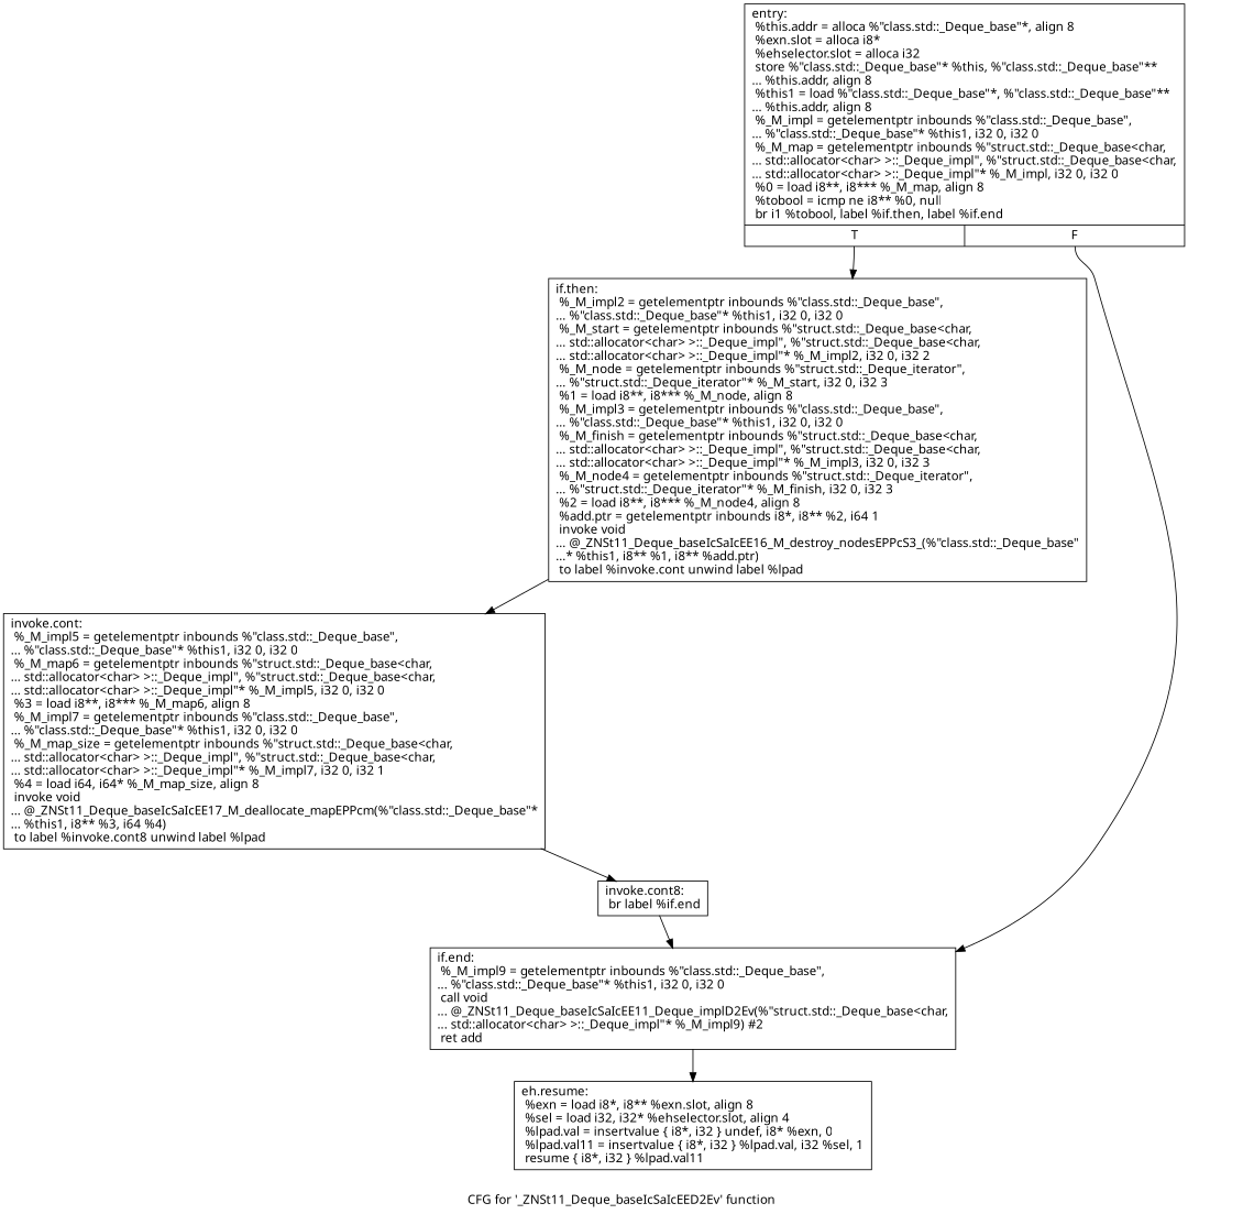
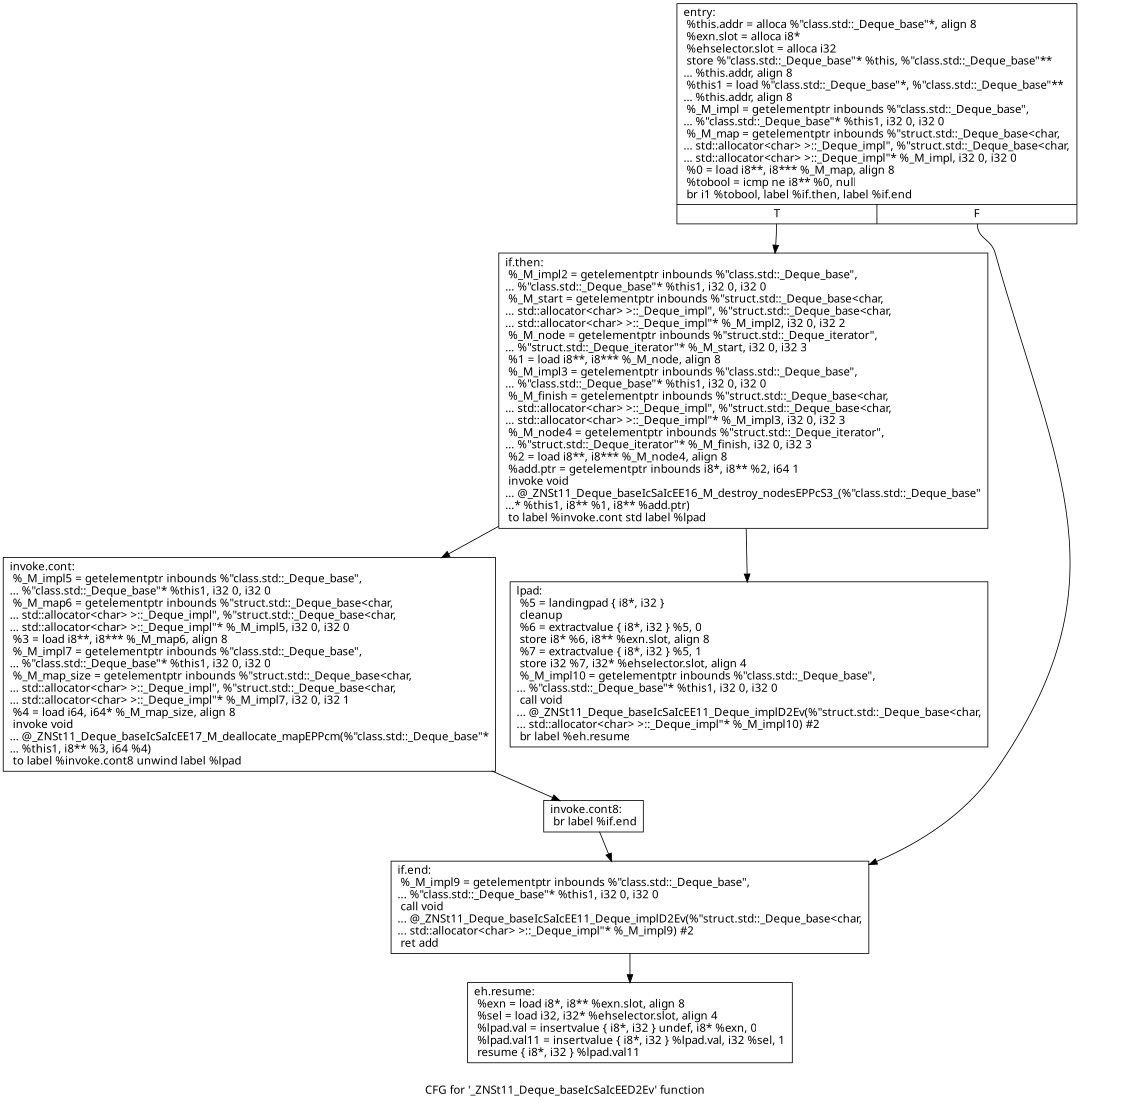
  digraph {
    fontname="Noto Sans"
    label="CFG for '_ZNSt11_Deque_baseIcSaIcEED2Ev' function"
    node [fontname="Noto Sans" shape=record]
    edge [fontname="Noto Sans"]
    n1 [label="{entry:\l  %this.addr = alloca %\"class.std::_Deque_base\"*, align 8\l  %exn.slot = alloca i8*\l  %ehselector.slot = alloca i32\l  store %\"class.std::_Deque_base\"* %this, %\"class.std::_Deque_base\"**\l... %this.addr, align 8\l  %this1 = load %\"class.std::_Deque_base\"*, %\"class.std::_Deque_base\"**\l... %this.addr, align 8\l  %_M_impl = getelementptr inbounds %\"class.std::_Deque_base\",\l... %\"class.std::_Deque_base\"* %this1, i32 0, i32 0\l  %_M_map = getelementptr inbounds %\"struct.std::_Deque_base\<char,\l... std::allocator\<char\> \>::_Deque_impl\", %\"struct.std::_Deque_base\<char,\l... std::allocator\<char\> \>::_Deque_impl\"* %_M_impl, i32 0, i32 0\l  %0 = load i8**, i8*** %_M_map, align 8\l  %tobool = icmp ne i8** %0, null\l  br i1 %tobool, label %if.then, label %if.end\l|{<s0>T|<s1>F}}"]
-   n2 [label="{if.then:                                          \l  %_M_impl2 = getelementptr inbounds %\"class.std::_Deque_base\",\l... %\"class.std::_Deque_base\"* %this1, i32 0, i32 0\l  %_M_start = getelementptr inbounds %\"struct.std::_Deque_base\<char,\l... std::allocator\<char\> \>::_Deque_impl\", %\"struct.std::_Deque_base\<char,\l... std::allocator\<char\> \>::_Deque_impl\"* %_M_impl2, i32 0, i32 2\l  %_M_node = getelementptr inbounds %\"struct.std::_Deque_iterator\",\l... %\"struct.std::_Deque_iterator\"* %_M_start, i32 0, i32 3\l  %1 = load i8**, i8*** %_M_node, align 8\l  %_M_impl3 = getelementptr inbounds %\"class.std::_Deque_base\",\l... %\"class.std::_Deque_base\"* %this1, i32 0, i32 0\l  %_M_finish = getelementptr inbounds %\"struct.std::_Deque_base\<char,\l... std::allocator\<char\> \>::_Deque_impl\", %\"struct.std::_Deque_base\<char,\l... std::allocator\<char\> \>::_Deque_impl\"* %_M_impl3, i32 0, i32 3\l  %_M_node4 = getelementptr inbounds %\"struct.std::_Deque_iterator\",\l... %\"struct.std::_Deque_iterator\"* %_M_finish, i32 0, i32 3\l  %2 = load i8**, i8*** %_M_node4, align 8\l  %add.ptr = getelementptr inbounds i8*, i8** %2, i64 1\l  invoke void\l... @_ZNSt11_Deque_baseIcSaIcEE16_M_destroy_nodesEPPcS3_(%\"class.std::_Deque_base\"\l...* %this1, i8** %1, i8** %add.ptr)\l          to label %invoke.cont unwind label %lpad\l}"]
+   n2 [label="{if.then:                                          \l  %_M_impl2 = getelementptr inbounds %\"class.std::_Deque_base\",\l... %\"class.std::_Deque_base\"* %this1, i32 0, i32 0\l  %_M_start = getelementptr inbounds %\"struct.std::_Deque_base\<char,\l... std::allocator\<char\> \>::_Deque_impl\", %\"struct.std::_Deque_base\<char,\l... std::allocator\<char\> \>::_Deque_impl\"* %_M_impl2, i32 0, i32 2\l  %_M_node = getelementptr inbounds %\"struct.std::_Deque_iterator\",\l... %\"struct.std::_Deque_iterator\"* %_M_start, i32 0, i32 3\l  %1 = load i8**, i8*** %_M_node, align 8\l  %_M_impl3 = getelementptr inbounds %\"class.std::_Deque_base\",\l... %\"class.std::_Deque_base\"* %this1, i32 0, i32 0\l  %_M_finish = getelementptr inbounds %\"struct.std::_Deque_base\<char,\l... std::allocator\<char\> \>::_Deque_impl\", %\"struct.std::_Deque_base\<char,\l... std::allocator\<char\> \>::_Deque_impl\"* %_M_impl3, i32 0, i32 3\l  %_M_node4 = getelementptr inbounds %\"struct.std::_Deque_iterator\",\l... %\"struct.std::_Deque_iterator\"* %_M_finish, i32 0, i32 3\l  %2 = load i8**, i8*** %_M_node4, align 8\l  %add.ptr = getelementptr inbounds i8*, i8** %2, i64 1\l  invoke void\l... @_ZNSt11_Deque_baseIcSaIcEE16_M_destroy_nodesEPPcS3_(%\"class.std::_Deque_base\"\l...* %this1, i8** %1, i8** %add.ptr)\l          to label %invoke.cont std label %lpad\l}"]
    n3 [label="{if.end:                                           \l  %_M_impl9 = getelementptr inbounds %\"class.std::_Deque_base\",\l... %\"class.std::_Deque_base\"* %this1, i32 0, i32 0\l  call void\l... @_ZNSt11_Deque_baseIcSaIcEE11_Deque_implD2Ev(%\"struct.std::_Deque_base\<char,\l... std::allocator\<char\> \>::_Deque_impl\"* %_M_impl9) #2\l  ret add\l}"]
    n4 [label="{invoke.cont:                                      \l  %_M_impl5 = getelementptr inbounds %\"class.std::_Deque_base\",\l... %\"class.std::_Deque_base\"* %this1, i32 0, i32 0\l  %_M_map6 = getelementptr inbounds %\"struct.std::_Deque_base\<char,\l... std::allocator\<char\> \>::_Deque_impl\", %\"struct.std::_Deque_base\<char,\l... std::allocator\<char\> \>::_Deque_impl\"* %_M_impl5, i32 0, i32 0\l  %3 = load i8**, i8*** %_M_map6, align 8\l  %_M_impl7 = getelementptr inbounds %\"class.std::_Deque_base\",\l... %\"class.std::_Deque_base\"* %this1, i32 0, i32 0\l  %_M_map_size = getelementptr inbounds %\"struct.std::_Deque_base\<char,\l... std::allocator\<char\> \>::_Deque_impl\", %\"struct.std::_Deque_base\<char,\l... std::allocator\<char\> \>::_Deque_impl\"* %_M_impl7, i32 0, i32 1\l  %4 = load i64, i64* %_M_map_size, align 8\l  invoke void\l... @_ZNSt11_Deque_baseIcSaIcEE17_M_deallocate_mapEPPcm(%\"class.std::_Deque_base\"*\l... %this1, i8** %3, i64 %4)\l          to label %invoke.cont8 unwind label %lpad\l}"]
+   n5 [label="{lpad:                                             \l  %5 = landingpad \{ i8*, i32 \}\l          cleanup\l  %6 = extractvalue \{ i8*, i32 \} %5, 0\l  store i8* %6, i8** %exn.slot, align 8\l  %7 = extractvalue \{ i8*, i32 \} %5, 1\l  store i32 %7, i32* %ehselector.slot, align 4\l  %_M_impl10 = getelementptr inbounds %\"class.std::_Deque_base\",\l... %\"class.std::_Deque_base\"* %this1, i32 0, i32 0\l  call void\l... @_ZNSt11_Deque_baseIcSaIcEE11_Deque_implD2Ev(%\"struct.std::_Deque_base\<char,\l... std::allocator\<char\> \>::_Deque_impl\"* %_M_impl10) #2\l  br label %eh.resume\l}"]
    n6 [label="{eh.resume:                                        \l  %exn = load i8*, i8** %exn.slot, align 8\l  %sel = load i32, i32* %ehselector.slot, align 4\l  %lpad.val = insertvalue \{ i8*, i32 \} undef, i8* %exn, 0\l  %lpad.val11 = insertvalue \{ i8*, i32 \} %lpad.val, i32 %sel, 1\l  resume \{ i8*, i32 \} %lpad.val11\l}"]
    n7 [label="{invoke.cont8:                                     \l  br label %if.end\l}"]
    n1 -> n2 [tailport=s0]
    n1 -> n3 [tailport=s1]
    n2 -> n4
+   n2 -> n5
    n3 -> n6
    n4 -> n7
    n7 -> n3
  }
